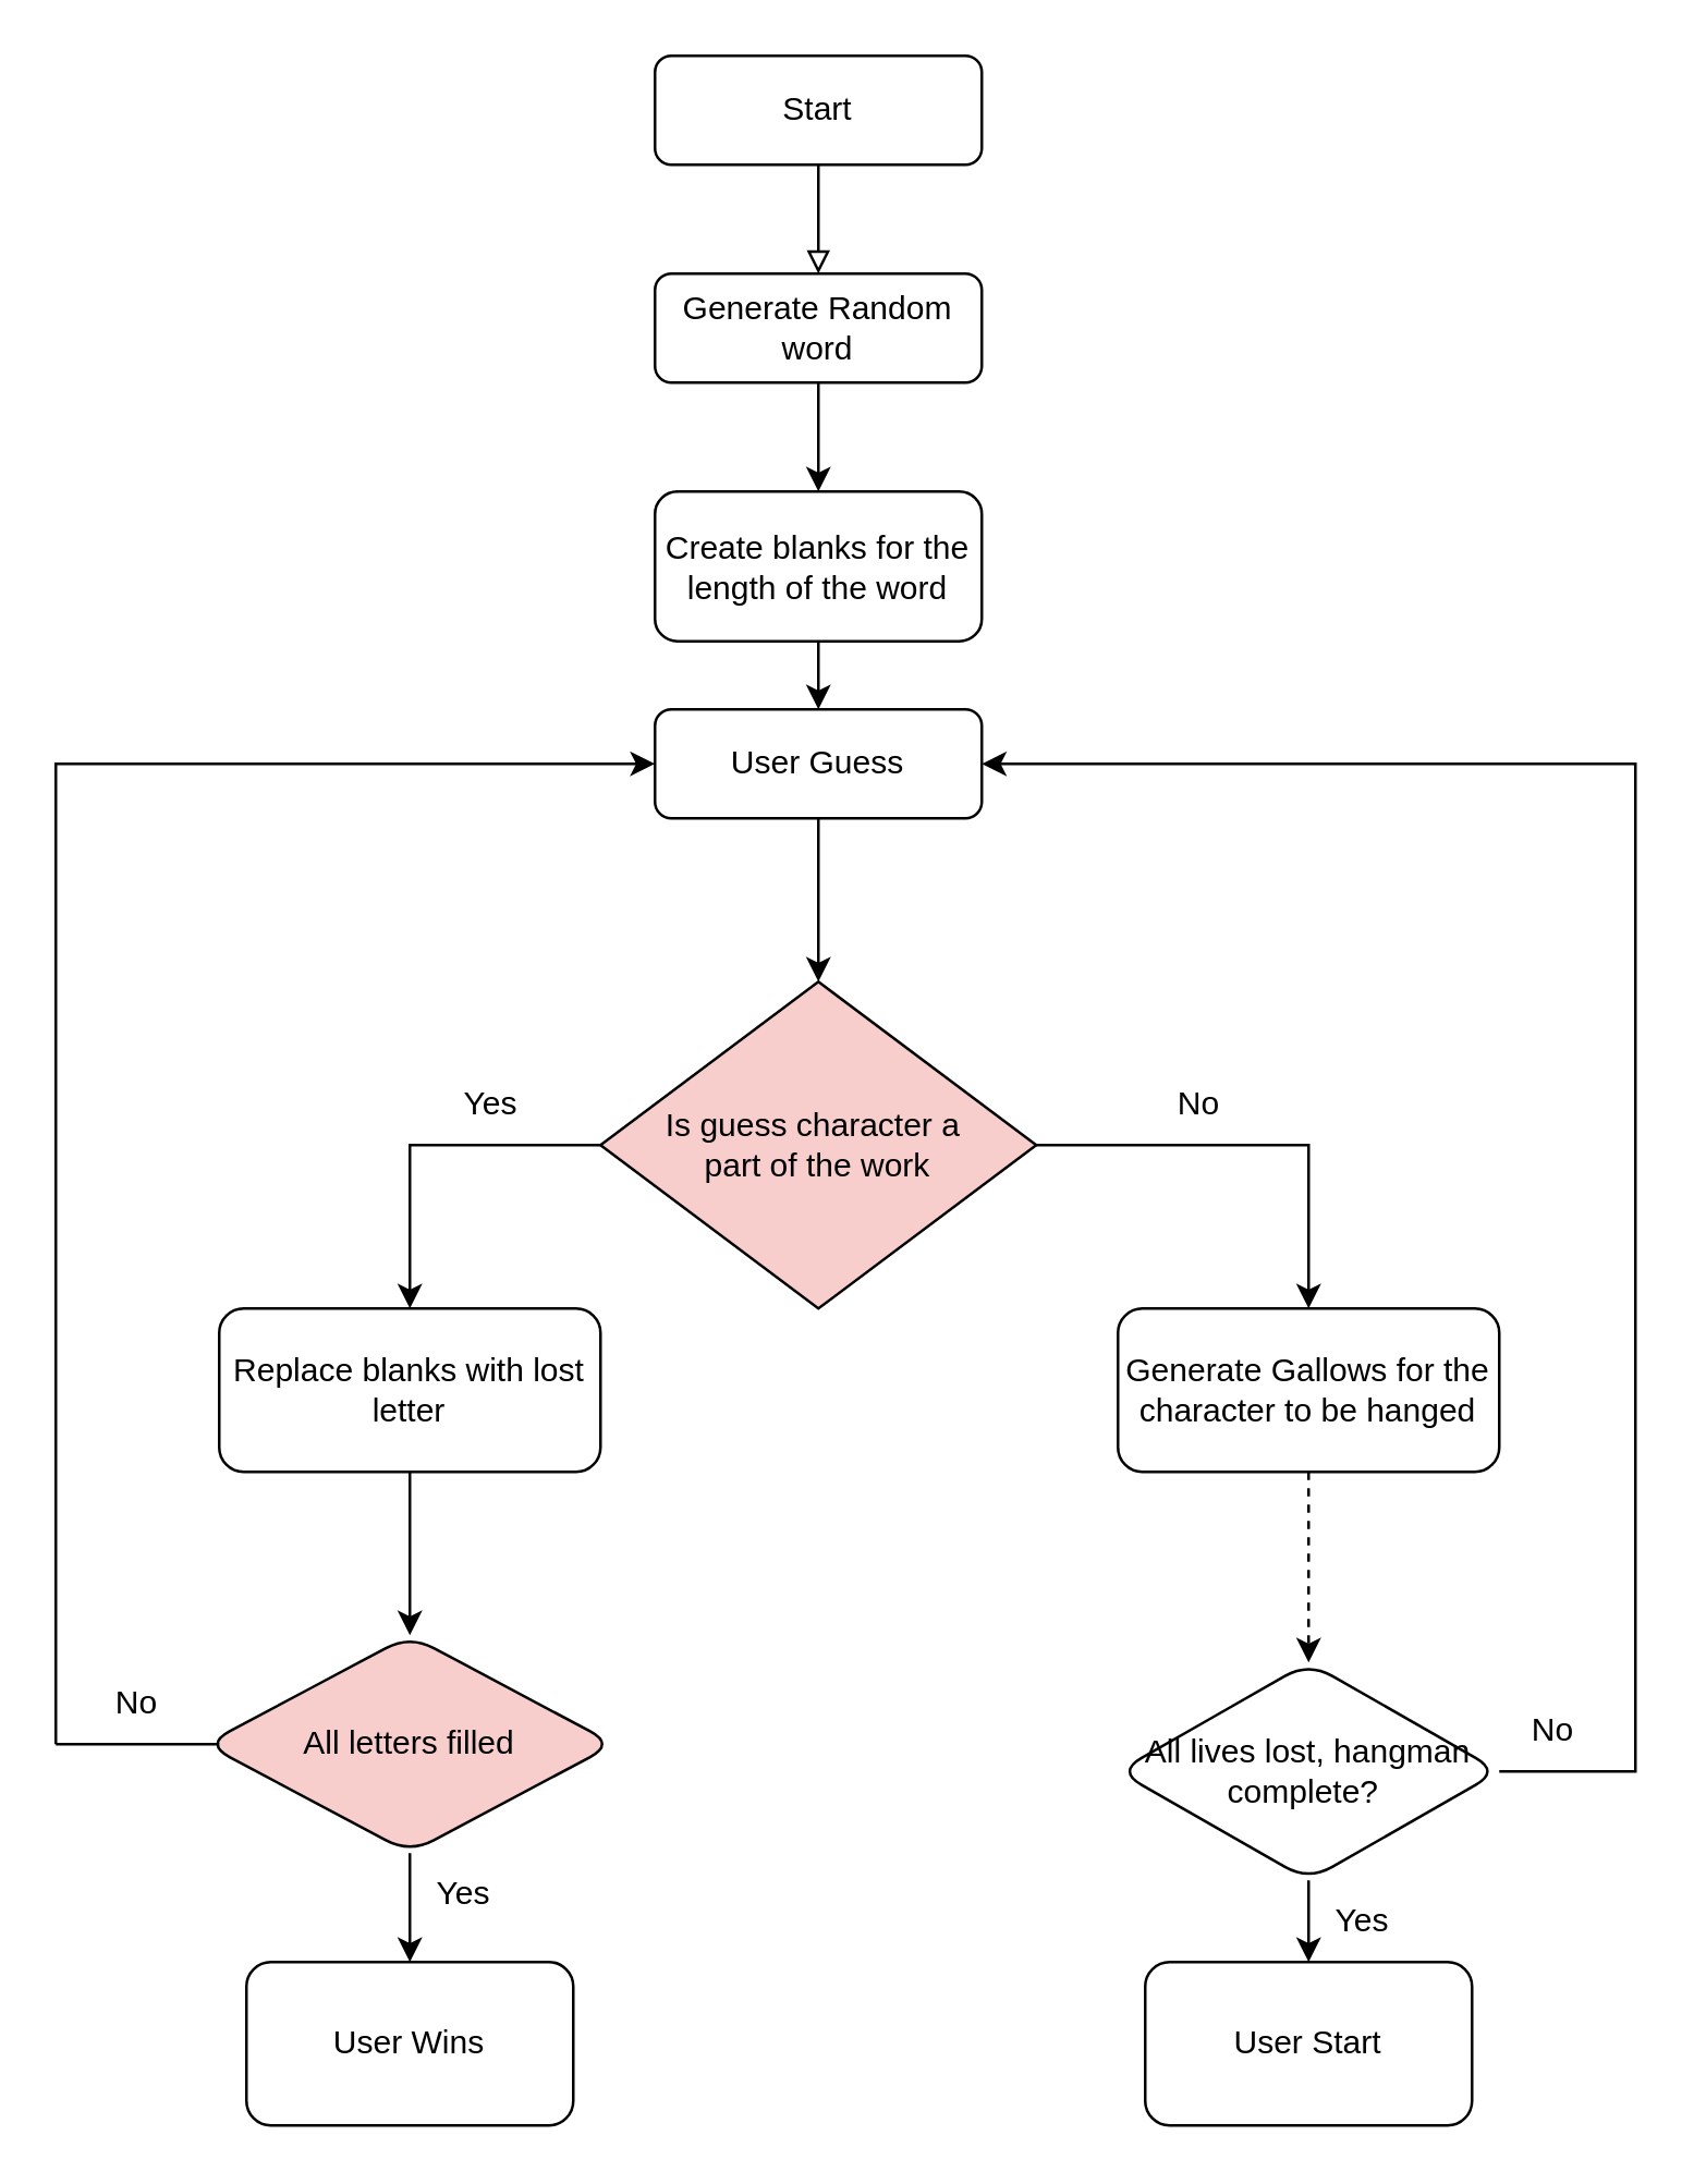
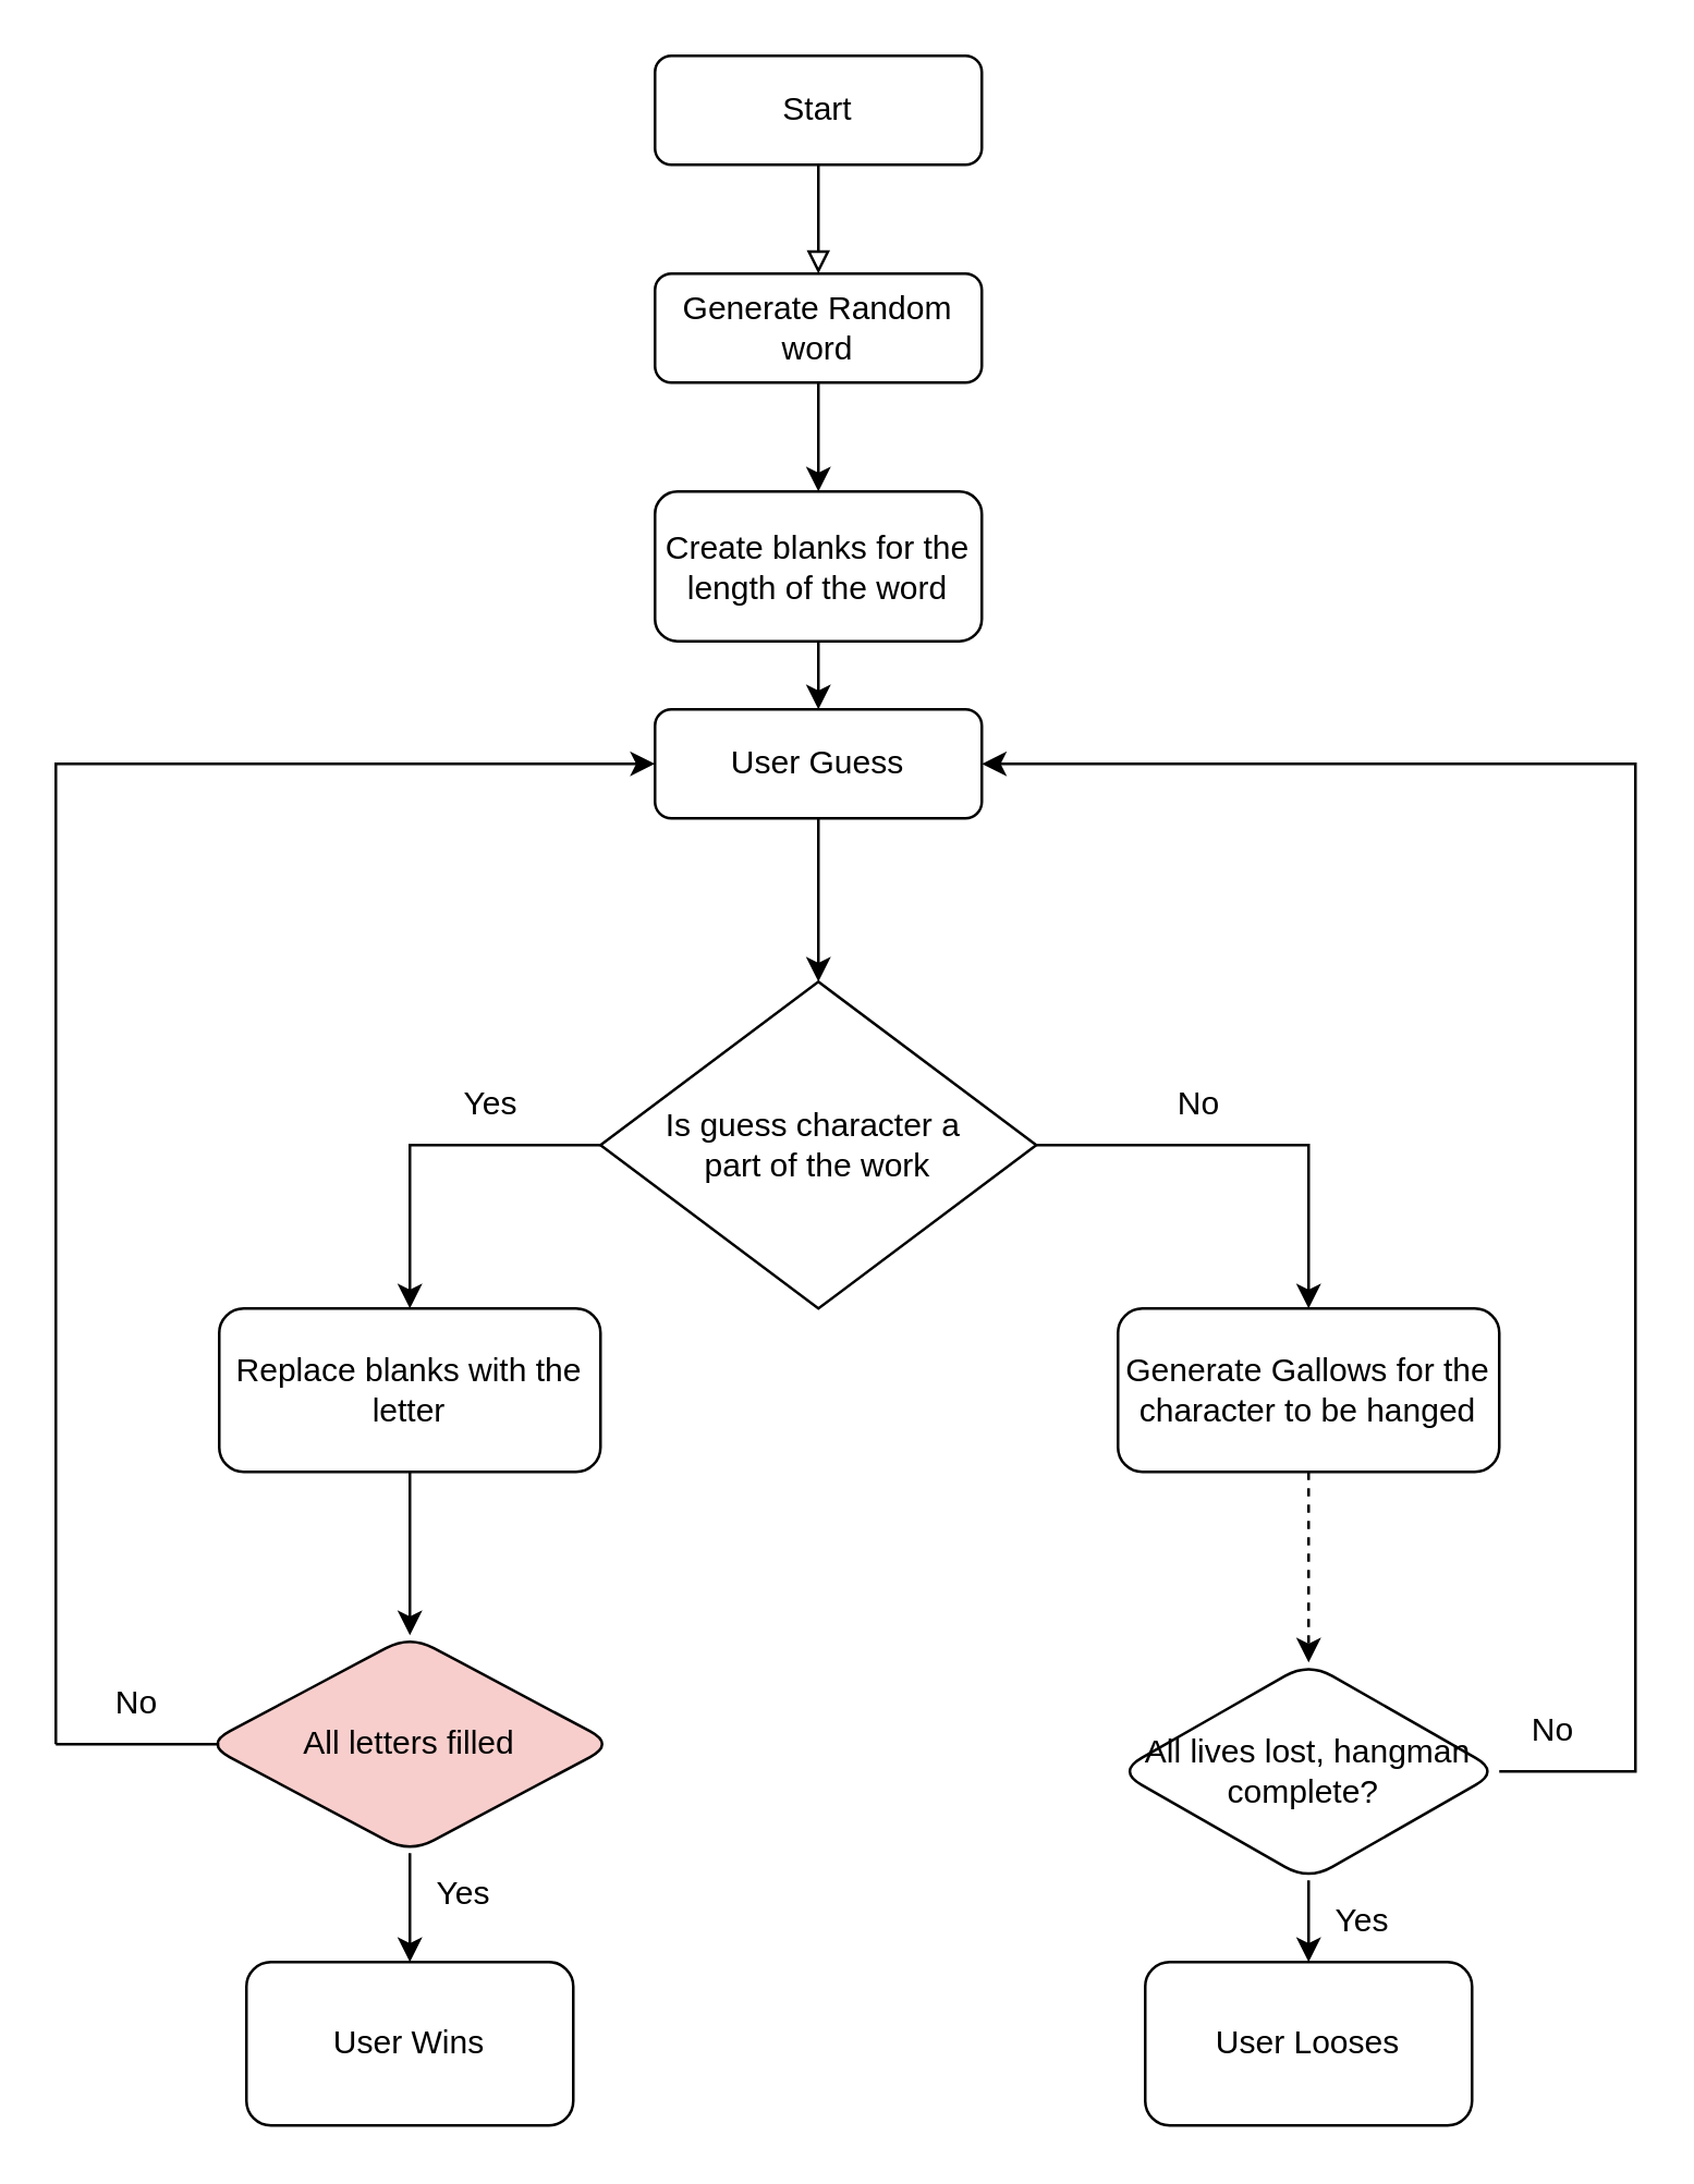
  <mxCell id="0" />
  <mxCell id="1" parent="0" />
  <mxCell id="2" value="" style="rounded=0;html=1;jettySize=auto;orthogonalLoop=1;fontSize=11;endArrow=block;endFill=0;strokeWidth=1;shadow=0;labelBackgroundColor=none;edgeStyle=orthogonalEdgeStyle;" parent="1" source="3" edge="1"><mxGeometry relative="1" as="geometry"><mxPoint x="300" y="100" as="targetPoint" /></mxGeometry></mxCell>
  <mxCell id="3" value="Start" style="rounded=1;whiteSpace=wrap;html=1;fontSize=12;glass=0;strokeWidth=1;shadow=0;" parent="1" vertex="1"><mxGeometry x="240" y="20" width="120" height="40" as="geometry" /></mxCell>
  <mxCell id="4" value="" style="edgeStyle=orthogonalEdgeStyle;rounded=0;orthogonalLoop=1;jettySize=auto;html=1;" edge="1" parent="1" source="5" target="7"><mxGeometry relative="1" as="geometry" /></mxCell>
  <mxCell id="5" value="Generate Random word" style="rounded=1;whiteSpace=wrap;html=1;fontSize=12;glass=0;strokeWidth=1;shadow=0;" parent="1" vertex="1"><mxGeometry x="240" y="100" width="120" height="40" as="geometry" /></mxCell>
  <mxCell id="6" value="" style="edgeStyle=orthogonalEdgeStyle;rounded=0;orthogonalLoop=1;jettySize=auto;html=1;" edge="1" parent="1" source="7" target="9"><mxGeometry relative="1" as="geometry" /></mxCell>
  <mxCell id="7" value="Create blanks for the length of the word" style="rounded=1;whiteSpace=wrap;html=1;fontSize=12;glass=0;strokeWidth=1;shadow=0;" vertex="1" parent="1"><mxGeometry x="240" y="180" width="120" height="55" as="geometry" /></mxCell>
  <mxCell id="8" value="" style="edgeStyle=orthogonalEdgeStyle;rounded=0;orthogonalLoop=1;jettySize=auto;html=1;" edge="1" parent="1" source="9" target="11"><mxGeometry relative="1" as="geometry" /></mxCell>
  <mxCell id="9" value="User Guess" style="rounded=1;whiteSpace=wrap;html=1;fontSize=12;glass=0;strokeWidth=1;shadow=0;" vertex="1" parent="1"><mxGeometry x="240" y="260" width="120" height="40" as="geometry" /></mxCell>
  <mxCell id="10" value="" style="edgeStyle=orthogonalEdgeStyle;rounded=0;orthogonalLoop=1;jettySize=auto;html=1;" edge="1" parent="1" source="11" target="13"><mxGeometry relative="1" as="geometry"><Array as="points"><mxPoint x="150" y="420" /></Array></mxGeometry></mxCell>
- <mxCell id="11" value="Is guess character a&amp;nbsp;&lt;br&gt;part of the work" style="rhombus;whiteSpace=wrap;html=1;fillColor=#f8cecc;" vertex="1" parent="1"><mxGeometry x="220" y="360" width="160" height="120" as="geometry" /></mxCell>
+ <mxCell id="11" value="Is guess character a&amp;nbsp;&lt;br&gt;part of the work" style="rhombus;whiteSpace=wrap;html=1;" vertex="1" parent="1"><mxGeometry x="220" y="360" width="160" height="120" as="geometry" /></mxCell>
  <mxCell id="12" value="" style="edgeStyle=orthogonalEdgeStyle;rounded=0;orthogonalLoop=1;jettySize=auto;html=1;" edge="1" parent="1" source="13" target="20"><mxGeometry relative="1" as="geometry" /></mxCell>
- <mxCell id="13" value="Replace blanks with lost letter" style="rounded=1;whiteSpace=wrap;html=1;" vertex="1" parent="1"><mxGeometry x="80" y="480" width="140" height="60" as="geometry" /></mxCell>
+ <mxCell id="13" value="Replace blanks with the letter" style="rounded=1;whiteSpace=wrap;html=1;" vertex="1" parent="1"><mxGeometry x="80" y="480" width="140" height="60" as="geometry" /></mxCell>
  <mxCell id="14" value="Yes" style="text;html=1;strokeColor=none;fillColor=none;align=center;verticalAlign=middle;whiteSpace=wrap;rounded=0;" vertex="1" parent="1"><mxGeometry x="150" y="390" width="60" height="30" as="geometry" /></mxCell>
  <mxCell id="15" value="" style="edgeStyle=orthogonalEdgeStyle;rounded=0;orthogonalLoop=1;jettySize=auto;html=1;dashed=1;" edge="1" parent="1" source="16" target="28"><mxGeometry relative="1" as="geometry" /></mxCell>
  <mxCell id="16" value="Generate Gallows for the character to be hanged" style="rounded=1;whiteSpace=wrap;html=1;" vertex="1" parent="1"><mxGeometry x="410" y="480" width="140" height="60" as="geometry" /></mxCell>
  <mxCell id="17" value="" style="endArrow=classic;html=1;rounded=0;entryX=0.5;entryY=0;entryDx=0;entryDy=0;" edge="1" parent="1" target="16"><mxGeometry width="50" height="50" relative="1" as="geometry"><mxPoint x="380" y="420" as="sourcePoint" /><mxPoint x="430" y="370" as="targetPoint" /><Array as="points"><mxPoint x="480" y="420" /></Array></mxGeometry></mxCell>
  <mxCell id="18" value="No" style="text;html=1;strokeColor=none;fillColor=none;align=center;verticalAlign=middle;whiteSpace=wrap;rounded=0;" vertex="1" parent="1"><mxGeometry x="410" y="390" width="60" height="30" as="geometry" /></mxCell>
  <mxCell id="19" value="" style="edgeStyle=orthogonalEdgeStyle;rounded=0;orthogonalLoop=1;jettySize=auto;html=1;" edge="1" parent="1" source="20" target="24"><mxGeometry relative="1" as="geometry" /></mxCell>
  <mxCell id="20" value="All letters filled" style="rhombus;whiteSpace=wrap;html=1;rounded=1;fillColor=#f8cecc;" vertex="1" parent="1"><mxGeometry x="75" y="600" width="150" height="80" as="geometry" /></mxCell>
  <mxCell id="21" value="" style="endArrow=classic;html=1;rounded=0;entryX=0;entryY=0.5;entryDx=0;entryDy=0;" edge="1" parent="1" target="9"><mxGeometry width="50" height="50" relative="1" as="geometry"><mxPoint x="20" y="640" as="sourcePoint" /><mxPoint x="125" y="590" as="targetPoint" /><Array as="points"><mxPoint x="20" y="280" /></Array></mxGeometry></mxCell>
  <mxCell id="22" value="" style="endArrow=none;html=1;rounded=0;" edge="1" parent="1"><mxGeometry width="50" height="50" relative="1" as="geometry"><mxPoint x="20" y="640" as="sourcePoint" /><mxPoint x="80" y="640" as="targetPoint" /></mxGeometry></mxCell>
  <mxCell id="23" value="No" style="text;html=1;strokeColor=none;fillColor=none;align=center;verticalAlign=middle;whiteSpace=wrap;rounded=0;" vertex="1" parent="1"><mxGeometry x="20" y="610" width="60" height="30" as="geometry" /></mxCell>
  <mxCell id="24" value="User Wins" style="rounded=1;whiteSpace=wrap;html=1;" vertex="1" parent="1"><mxGeometry x="90" y="720" width="120" height="60" as="geometry" /></mxCell>
  <mxCell id="25" value="Yes" style="text;html=1;strokeColor=none;fillColor=none;align=center;verticalAlign=middle;whiteSpace=wrap;rounded=0;" vertex="1" parent="1"><mxGeometry x="140" y="680" width="60" height="30" as="geometry" /></mxCell>
  <mxCell id="26" value="" style="edgeStyle=orthogonalEdgeStyle;rounded=0;orthogonalLoop=1;jettySize=auto;html=1;entryX=1;entryY=0.5;entryDx=0;entryDy=0;" edge="1" parent="1" source="28" target="9"><mxGeometry relative="1" as="geometry"><mxPoint x="630" y="650" as="targetPoint" /><Array as="points"><mxPoint x="600" y="650" /><mxPoint x="600" y="280" /></Array></mxGeometry></mxCell>
  <mxCell id="27" value="" style="edgeStyle=orthogonalEdgeStyle;rounded=0;orthogonalLoop=1;jettySize=auto;html=1;" edge="1" parent="1" source="28" target="30"><mxGeometry relative="1" as="geometry" /></mxCell>
  <mxCell id="28" value="All lives lost, hangman complete?&amp;nbsp;" style="rhombus;whiteSpace=wrap;html=1;rounded=1;" vertex="1" parent="1"><mxGeometry x="410" y="610" width="140" height="80" as="geometry" /></mxCell>
  <mxCell id="29" value="No" style="text;html=1;strokeColor=none;fillColor=none;align=center;verticalAlign=middle;whiteSpace=wrap;rounded=0;" vertex="1" parent="1"><mxGeometry x="540" y="620" width="60" height="30" as="geometry" /></mxCell>
- <mxCell id="30" value="User Start" style="rounded=1;whiteSpace=wrap;html=1;" vertex="1" parent="1"><mxGeometry x="420" y="720" width="120" height="60" as="geometry" /></mxCell>
+ <mxCell id="30" value="User Looses" style="rounded=1;whiteSpace=wrap;html=1;" vertex="1" parent="1"><mxGeometry x="420" y="720" width="120" height="60" as="geometry" /></mxCell>
  <mxCell id="31" value="Yes" style="text;html=1;strokeColor=none;fillColor=none;align=center;verticalAlign=middle;whiteSpace=wrap;rounded=0;" vertex="1" parent="1"><mxGeometry x="470" y="690" width="60" height="30" as="geometry" /></mxCell>
